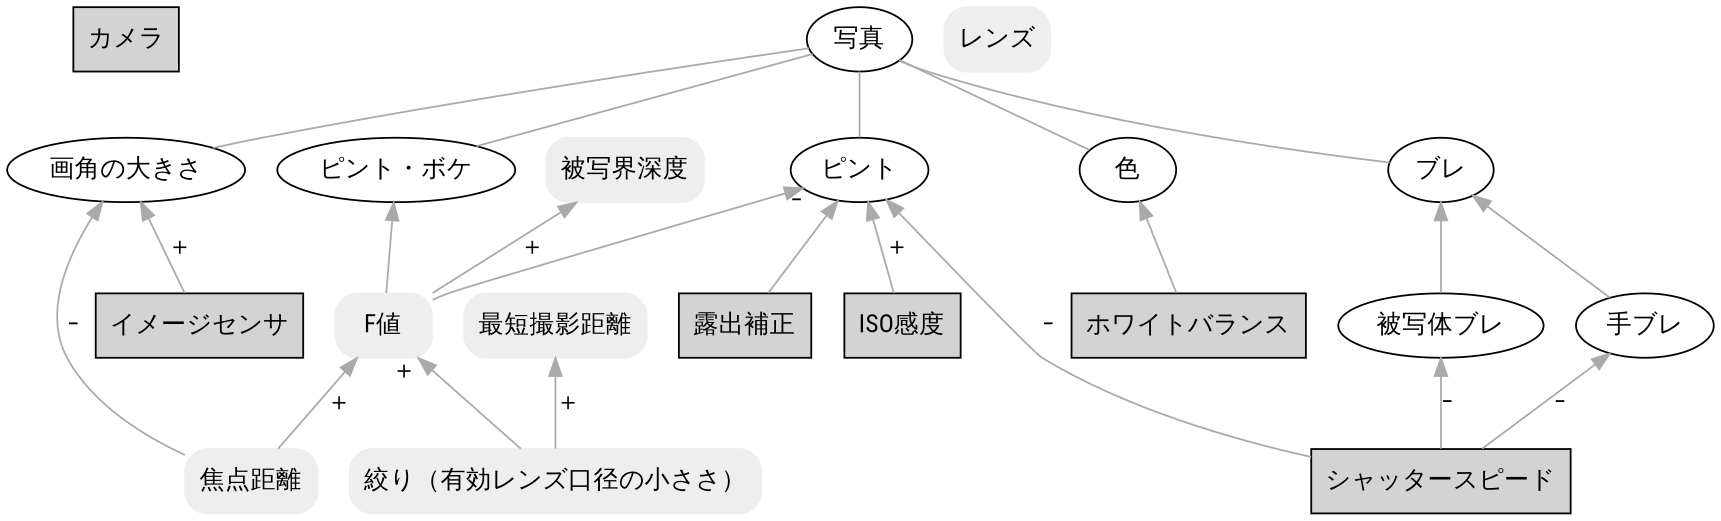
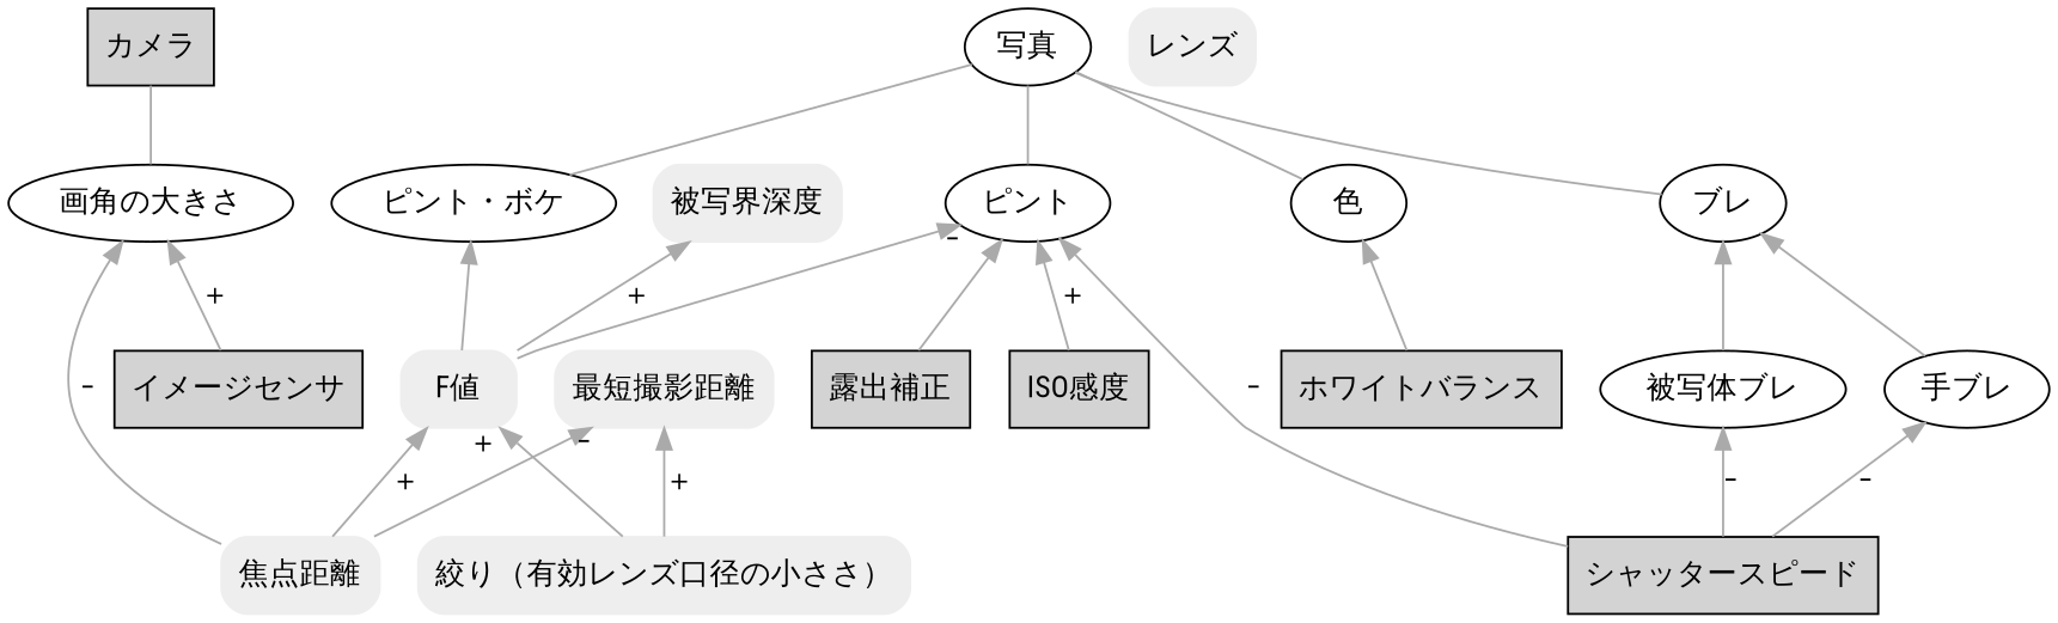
  digraph {
    fontname="Roboto Condensed"
    rankdir=BT
    node [fontname="Roboto Condensed" shape=box]
    edge [color="#aaaaaa" fontname="Roboto Condensed"]
    n1 [label="写真" shape=""]
    "カメラ" [style=filled]
    "レンズ" [color="#eeeeee" style="rounded,filled"]
    n4 [label="画角の大きさ" shape=""]
    n5 [label="ピント・ボケ" shape=""]
    n6 [label="ピント" shape=""]
    "色" [shape=""]
    "ブレ" [shape=""]
    n9 [color="#eeeeee" label="絞り（有効レンズ口径の小ささ）" style="rounded,filled"]
    "F値" [color="#eeeeee" style="rounded,filled"]
    "最短撮影距離" [color="#eeeeee" style="rounded,filled"]
    n12 [color="#eeeeee" label="被写界深度" style="rounded,filled"]
    "イメージセンサ" [style=filled]
    "ホワイトバランス" [style=filled]
    "ISO感度" [style=filled]
    "手ブレ" [shape=""]
    "露出補正" [style=filled]
    "シャッタースピード" [style=filled]
    "被写体ブレ" [shape=""]
    "焦点距離" [color="#eeeeee" style="rounded,filled"]
    subgraph sub_1 {
      rank=same
      n1
      "カメラ"
      "レンズ"
    }
    subgraph sub_2 {
      rank=same
      n4
      n5
      n6
      "色"
      "ブレ"
    }
-   n4 -> n1 [arrowhead=none]
+   n4 -> "カメラ" [arrowhead=none]
    n5 -> n1 [arrowhead=none]
    n6 -> n1 [arrowhead=none]
    "色" -> n1 [arrowhead=none]
    "ブレ" -> n1 [arrowhead=none]
    n9 -> "F値" [headlabel="＋"]
    n9 -> "最短撮影距離" [label="＋"]
    "F値" -> n5
    "F値" -> n6 [headlabel="−"]
    "F値" -> n12 [label="＋"]
    "イメージセンサ" -> n4 [label="＋"]
    "ホワイトバランス" -> "色"
    "ISO感度" -> n6 [label="＋"]
    "手ブレ" -> "ブレ"
    "露出補正" -> n6
    "シャッタースピード" -> n6 [label="−"]
    "シャッタースピード" -> "手ブレ" [label="−"]
    "シャッタースピード" -> "被写体ブレ" [label="−"]
    "被写体ブレ" -> "ブレ"
    "焦点距離" -> n4 [label="−"]
    "焦点距離" -> "F値" [label="＋"]
+   "焦点距離" -> "最短撮影距離" [headlabel="−"]
  }
